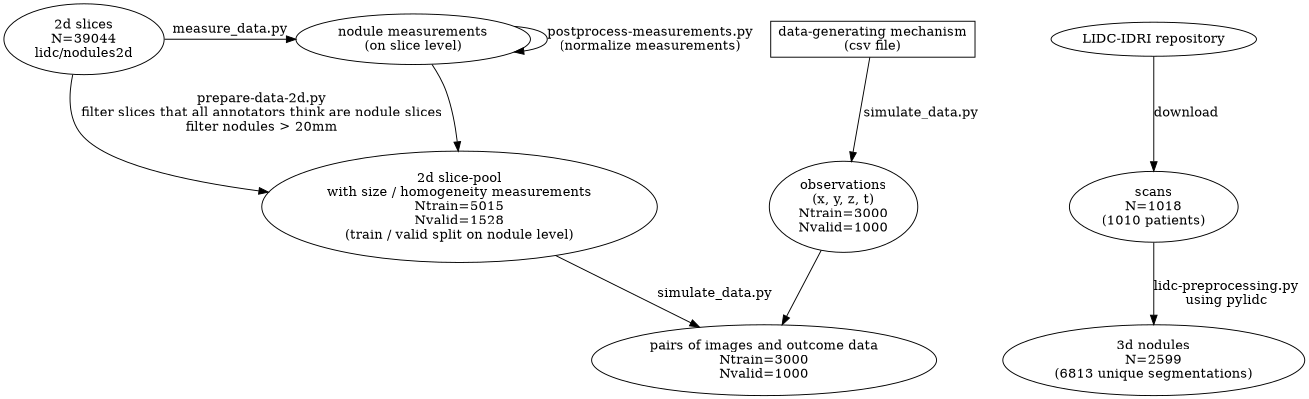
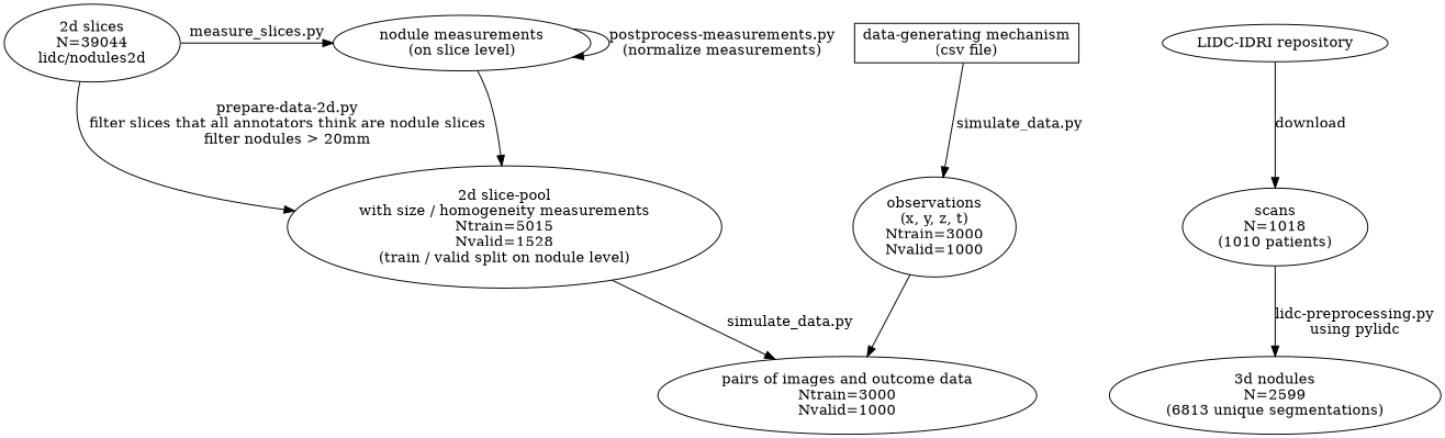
  digraph {
    n1 [label="2d slices\nN=39044\nlidc/nodules2d"]
    n2 [label="nodule measurements\n(on slice level)"]
    n3 [label="data-generating mechanism\n(csv file)" shape=rectangle]
    n4 [label="2d slice-pool\nwith size / homogeneity measurements\nNtrain=5015\nNvalid=1528\n(train / valid split on nodule level)"]
    n5 [label="observations\n(x, y, z, t)\nNtrain=3000\nNvalid=1000"]
    n6 [label="LIDC-IDRI repository"]
    n7 [label="scans\nN=1018\n(1010 patients)"]
    n8 [label="3d nodules\nN=2599\n(6813 unique segmentations)"]
    n9 [label="pairs of images and outcome data\nNtrain=3000\nNvalid=1000"]
    subgraph sub_1 {
      rank=same
      n1
      n2
    }
    subgraph sub_2 {
      rank=same
      n1
      n3
    }
-   n1 -> n2 [label="measure_data.py"]
+   n1 -> n2 [label="measure_slices.py"]
    n1 -> n4 [label="prepare-data-2d.py\nfilter slices that all annotators think are nodule slices\nfilter nodules > 20mm"]
    n2 -> n2 [label="postprocess-measurements.py\n(normalize measurements)"]
    n2 -> n4
    n3 -> n5 [label="simulate_data.py"]
    n4 -> n9 [label="simulate_data.py"]
    n5 -> n9
    n6 -> n7 [label=download]
    n7 -> n8 [label="lidc-preprocessing.py\nusing pylidc"]
  }
